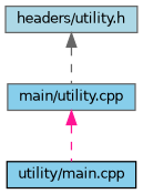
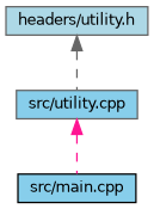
  digraph {
    node [color=gray40 fillcolor=skyblue fontname=Helvetica fontsize=10 shape=record style=filled]
    edge [dir=back fontname=Helvetica fontsize=10 labelfontname=Helvetica labelfontsize=10 style=dashed]
    n1 [fillcolor=lightblue fontcolor=black height=0.2 label="headers/utility.h" width=0.4]
-   n2 [height=0.2 label="main/utility.cpp" width=0.4]
-   n3 [color=black height=0.2 label="utility/main.cpp" width=0.4]
+   n2 [height=0.2 label="src/utility.cpp" width=0.4]
+   n3 [color=black height=0.2 label="src/main.cpp" width=0.4]
    n1 -> n2 [color=gray40]
    n2 -> n3 [color=deeppink]
  }
